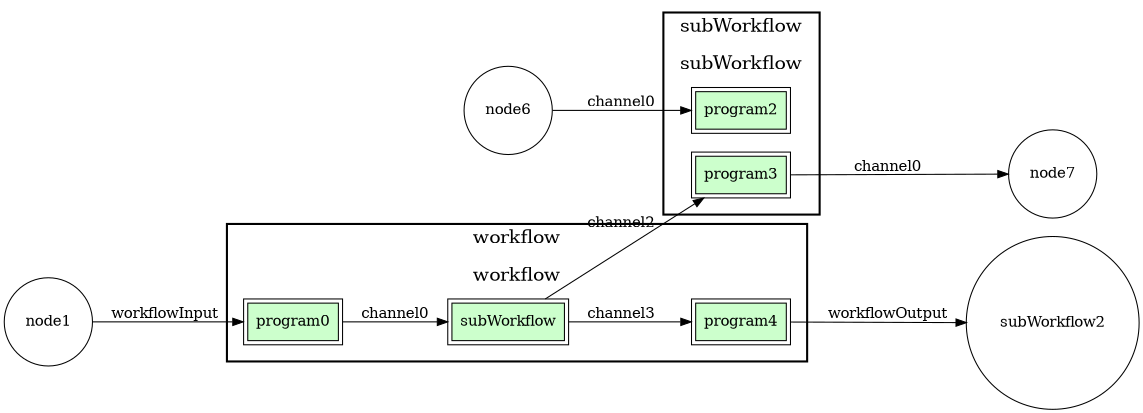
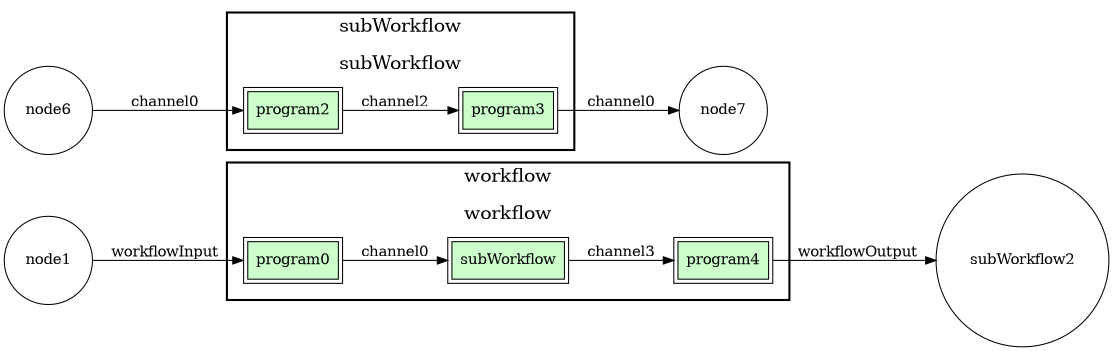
  digraph {
    rankdir=LR
    node [fillcolor="#CCFFCC" peripheries=2 shape=box style=filled]
    n1 [label=program0 width=0.1]
    n2 [label=program4 width=0.1]
    n3 [label=subWorkflow width=0.1]
    n4 [label=program2 width=0.1]
    n5 [label=program3 width=0.1]
    n6 [fillcolor="#FFFFFF" label=subWorkflow2 peripheries=1 shape=circle width=0.1]
    node7 [fillcolor="#FFFFFF" peripheries=1 shape=circle width=0.1]
    node1 [fillcolor="#FFFFFF" peripheries=1 shape=circle width=0.1]
    node6 [fillcolor="#FFFFFF" peripheries=1 shape=circle width=0.1]
    subgraph cluster_1 {
      fontsize=18
      label=workflow
      penwidth=2
      subgraph cluster_2 {
        color=white
        fontsize=18
        label=workflow
        penwidth=2
        n1
        n2
        n3
      }
    }
    subgraph cluster_3 {
      fontsize=18
      label=subWorkflow
      penwidth=2
      subgraph cluster_4 {
        color=white
        fontsize=18
        label=subWorkflow
        penwidth=2
        n4
        n5
      }
    }
    n1 -> n3 [label=channel0]
    n2 -> n6 [label=workflowOutput]
    n3 -> n2 [label=channel3]
-   n3 -> n5 [label=channel2]
+   n4 -> n5 [label=channel2]
    n5 -> node7 [label=channel0]
    node1 -> n1 [label=workflowInput]
    node6 -> n4 [label=channel0]
  }
